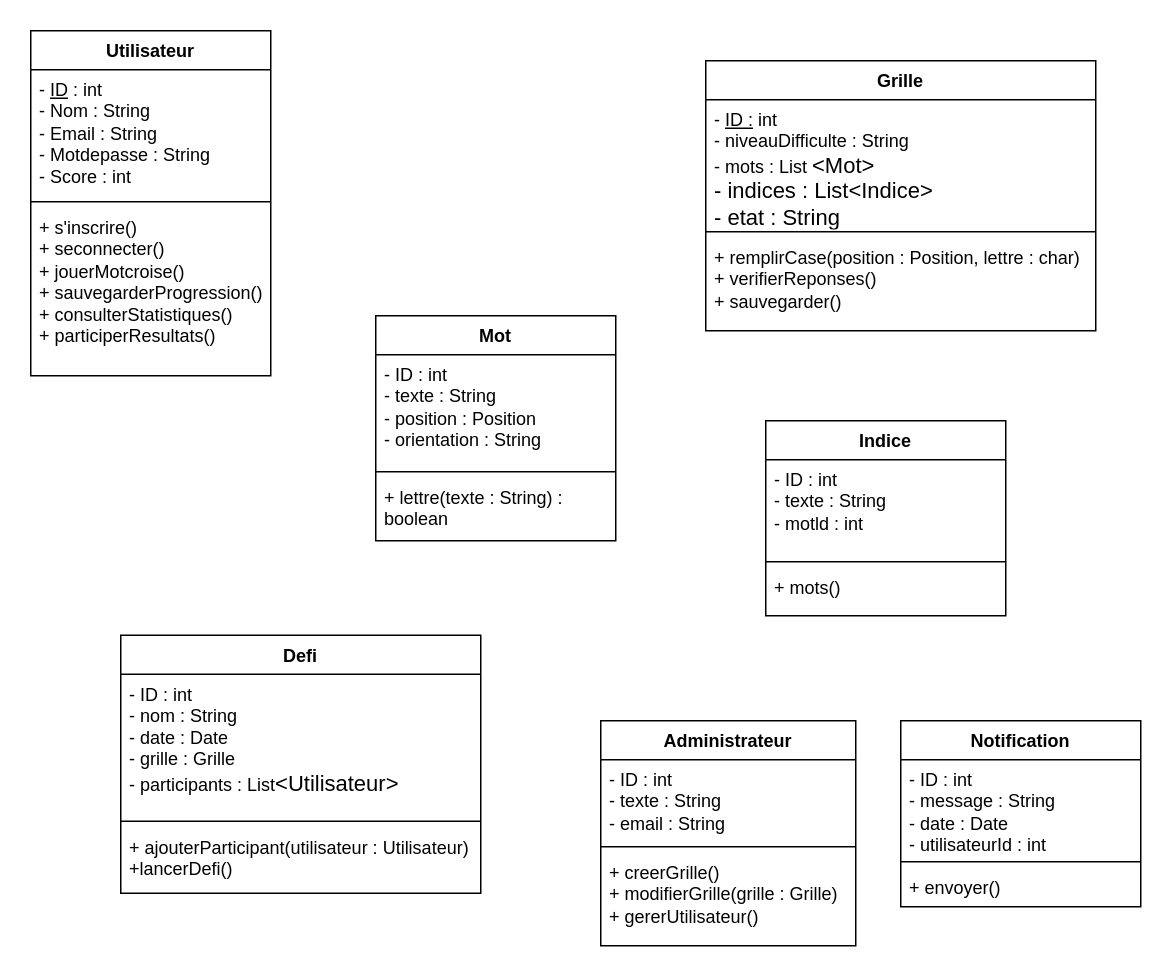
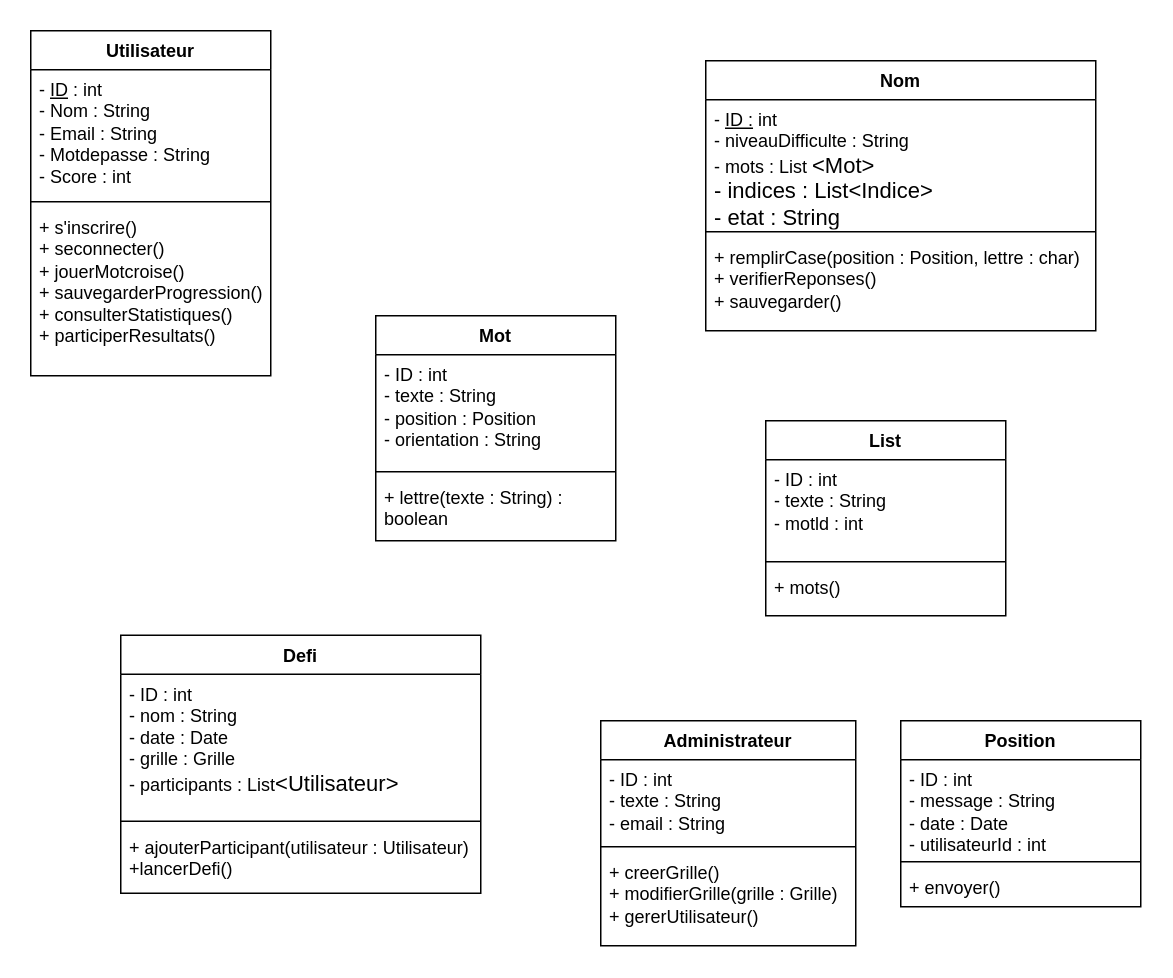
  <mxCell id="0" />
  <mxCell id="1" parent="0" />
  <mxCell id="2" value="Utilisateur" style="swimlane;fontStyle=1;align=center;verticalAlign=top;childLayout=stackLayout;horizontal=1;startSize=26;horizontalStack=0;resizeParent=1;resizeParentMax=0;resizeLast=0;collapsible=1;marginBottom=0;whiteSpace=wrap;html=1;" vertex="1" parent="1"><mxGeometry x="20" y="20" width="160" height="230" as="geometry" /></mxCell>
  <mxCell id="3" value="- &lt;u&gt;ID&lt;/u&gt; : int&lt;div&gt;- Nom : String&lt;/div&gt;&lt;div&gt;- Email : String&lt;/div&gt;&lt;div&gt;- Motdepasse : String&lt;/div&gt;&lt;div&gt;- Score : int&lt;/div&gt;&lt;div&gt;&lt;br&gt;&lt;div&gt;&lt;br&gt;&lt;/div&gt;&lt;/div&gt;" style="text;strokeColor=none;fillColor=none;align=left;verticalAlign=top;spacingLeft=4;spacingRight=4;overflow=hidden;rotatable=0;points=[[0,0.5],[1,0.5]];portConstraint=eastwest;whiteSpace=wrap;html=1;" vertex="1" parent="2"><mxGeometry y="26" width="160" height="84" as="geometry" /></mxCell>
  <mxCell id="4" value="" style="line;strokeWidth=1;fillColor=none;align=left;verticalAlign=middle;spacingTop=-1;spacingLeft=3;spacingRight=3;rotatable=0;labelPosition=right;points=[];portConstraint=eastwest;strokeColor=inherit;" vertex="1" parent="2"><mxGeometry y="110" width="160" height="8" as="geometry" /></mxCell>
  <mxCell id="5" value="+ s'inscrire()&lt;div&gt;+ seconnecter()&lt;/div&gt;&lt;div&gt;+ jouerMotcroise()&lt;/div&gt;&lt;div&gt;+ sauvegarderProgression()&lt;/div&gt;&lt;div&gt;+ consulterStatistiques()&lt;/div&gt;&lt;div&gt;+ participerResultats()&lt;/div&gt;&lt;div&gt;&lt;br&gt;&lt;/div&gt;" style="text;strokeColor=none;fillColor=none;align=left;verticalAlign=top;spacingLeft=4;spacingRight=4;overflow=hidden;rotatable=0;points=[[0,0.5],[1,0.5]];portConstraint=eastwest;whiteSpace=wrap;html=1;" vertex="1" parent="2"><mxGeometry y="118" width="160" height="112" as="geometry" /></mxCell>
  <mxCell id="6" value="Mot" style="swimlane;fontStyle=1;align=center;verticalAlign=top;childLayout=stackLayout;horizontal=1;startSize=26;horizontalStack=0;resizeParent=1;resizeParentMax=0;resizeLast=0;collapsible=1;marginBottom=0;whiteSpace=wrap;html=1;" vertex="1" parent="1"><mxGeometry x="250" y="210" width="160" height="150" as="geometry" /></mxCell>
  <mxCell id="7" value="- ID : int&lt;div&gt;- texte : String&lt;/div&gt;&lt;div&gt;- position : Position&lt;/div&gt;&lt;div&gt;- orientation : String&lt;/div&gt;" style="text;strokeColor=none;fillColor=none;align=left;verticalAlign=top;spacingLeft=4;spacingRight=4;overflow=hidden;rotatable=0;points=[[0,0.5],[1,0.5]];portConstraint=eastwest;whiteSpace=wrap;html=1;" vertex="1" parent="6"><mxGeometry y="26" width="160" height="74" as="geometry" /></mxCell>
  <mxCell id="8" value="" style="line;strokeWidth=1;fillColor=none;align=left;verticalAlign=middle;spacingTop=-1;spacingLeft=3;spacingRight=3;rotatable=0;labelPosition=right;points=[];portConstraint=eastwest;strokeColor=inherit;" vertex="1" parent="6"><mxGeometry y="100" width="160" height="8" as="geometry" /></mxCell>
  <mxCell id="9" value="+ lettre(texte : String) : boolean" style="text;strokeColor=none;fillColor=none;align=left;verticalAlign=top;spacingLeft=4;spacingRight=4;overflow=hidden;rotatable=0;points=[[0,0.5],[1,0.5]];portConstraint=eastwest;whiteSpace=wrap;html=1;" vertex="1" parent="6"><mxGeometry y="108" width="160" height="42" as="geometry" /></mxCell>
- <mxCell id="10" value="Grille" style="swimlane;fontStyle=1;align=center;verticalAlign=top;childLayout=stackLayout;horizontal=1;startSize=26;horizontalStack=0;resizeParent=1;resizeParentMax=0;resizeLast=0;collapsible=1;marginBottom=0;whiteSpace=wrap;html=1;" vertex="1" parent="1"><mxGeometry x="470" y="40" width="260" height="180" as="geometry" /></mxCell>
+ <mxCell id="10" value="Nom" style="swimlane;fontStyle=1;align=center;verticalAlign=top;childLayout=stackLayout;horizontal=1;startSize=26;horizontalStack=0;resizeParent=1;resizeParentMax=0;resizeLast=0;collapsible=1;marginBottom=0;whiteSpace=wrap;html=1;" vertex="1" parent="1"><mxGeometry x="470" y="40" width="260" height="180" as="geometry" /></mxCell>
  <mxCell id="11" value="- &lt;u&gt;ID :&lt;/u&gt;&amp;nbsp;int&lt;div&gt;- niveauDifficulte : String&lt;/div&gt;&lt;div&gt;- mots : List&amp;nbsp;&lt;span style=&quot;font-family: Calibri, sans-serif; font-size: 11pt; background-color: transparent; color: light-dark(rgb(0, 0, 0), rgb(255, 255, 255));&quot;&gt;&amp;lt;Mot&lt;/span&gt;&lt;span style=&quot;font-family: Calibri, sans-serif; font-size: 11pt; background-color: transparent; color: light-dark(rgb(0, 0, 0), rgb(255, 255, 255));&quot;&gt;&amp;gt;&lt;/span&gt;&lt;/div&gt;&lt;div&gt;&lt;span style=&quot;font-family: Calibri, sans-serif; font-size: 11pt; background-color: transparent; color: light-dark(rgb(0, 0, 0), rgb(255, 255, 255));&quot;&gt;- indices : List&lt;/span&gt;&lt;span style=&quot;font-family: Calibri, sans-serif; font-size: 11pt; background-color: transparent; color: light-dark(rgb(0, 0, 0), rgb(255, 255, 255));&quot;&gt;&amp;lt;Indice&lt;/span&gt;&lt;span style=&quot;font-family: Calibri, sans-serif; font-size: 11pt; background-color: transparent; color: light-dark(rgb(0, 0, 0), rgb(255, 255, 255));&quot;&gt;&amp;gt;&lt;/span&gt;&lt;span style=&quot;font-family: Calibri, sans-serif; font-size: 11pt; background-color: transparent; color: light-dark(rgb(0, 0, 0), rgb(255, 255, 255));&quot;&gt;&lt;br&gt;&lt;/span&gt;&lt;/div&gt;&lt;div&gt;&lt;span style=&quot;font-family: Calibri, sans-serif; font-size: 11pt; background-color: transparent; color: light-dark(rgb(0, 0, 0), rgb(255, 255, 255));&quot;&gt;- etat : String&lt;/span&gt;&lt;/div&gt;" style="text;strokeColor=none;fillColor=none;align=left;verticalAlign=top;spacingLeft=4;spacingRight=4;overflow=hidden;rotatable=0;points=[[0,0.5],[1,0.5]];portConstraint=eastwest;whiteSpace=wrap;html=1;" vertex="1" parent="10"><mxGeometry y="26" width="260" height="84" as="geometry" /></mxCell>
  <mxCell id="12" value="" style="line;strokeWidth=1;fillColor=none;align=left;verticalAlign=middle;spacingTop=-1;spacingLeft=3;spacingRight=3;rotatable=0;labelPosition=right;points=[];portConstraint=eastwest;strokeColor=inherit;" vertex="1" parent="10"><mxGeometry y="110" width="260" height="8" as="geometry" /></mxCell>
  <mxCell id="13" value="+ remplirCase(position : Position, lettre : char)&lt;div&gt;+ verifierReponses()&lt;/div&gt;&lt;div&gt;+ sauvegarder()&lt;/div&gt;" style="text;strokeColor=none;fillColor=none;align=left;verticalAlign=top;spacingLeft=4;spacingRight=4;overflow=hidden;rotatable=0;points=[[0,0.5],[1,0.5]];portConstraint=eastwest;whiteSpace=wrap;html=1;" vertex="1" parent="10"><mxGeometry y="118" width="260" height="62" as="geometry" /></mxCell>
- <mxCell id="14" value="Indice" style="swimlane;fontStyle=1;align=center;verticalAlign=top;childLayout=stackLayout;horizontal=1;startSize=26;horizontalStack=0;resizeParent=1;resizeParentMax=0;resizeLast=0;collapsible=1;marginBottom=0;whiteSpace=wrap;html=1;" vertex="1" parent="1"><mxGeometry x="510" y="280" width="160" height="130" as="geometry" /></mxCell>
+ <mxCell id="14" value="List" style="swimlane;fontStyle=1;align=center;verticalAlign=top;childLayout=stackLayout;horizontal=1;startSize=26;horizontalStack=0;resizeParent=1;resizeParentMax=0;resizeLast=0;collapsible=1;marginBottom=0;whiteSpace=wrap;html=1;" vertex="1" parent="1"><mxGeometry x="510" y="280" width="160" height="130" as="geometry" /></mxCell>
  <mxCell id="15" value="- ID : int&lt;div&gt;- texte : String&lt;/div&gt;&lt;div&gt;- motld : int&lt;/div&gt;" style="text;strokeColor=none;fillColor=none;align=left;verticalAlign=top;spacingLeft=4;spacingRight=4;overflow=hidden;rotatable=0;points=[[0,0.5],[1,0.5]];portConstraint=eastwest;whiteSpace=wrap;html=1;" vertex="1" parent="14"><mxGeometry y="26" width="160" height="64" as="geometry" /></mxCell>
  <mxCell id="16" value="" style="line;strokeWidth=1;fillColor=none;align=left;verticalAlign=middle;spacingTop=-1;spacingLeft=3;spacingRight=3;rotatable=0;labelPosition=right;points=[];portConstraint=eastwest;strokeColor=inherit;" vertex="1" parent="14"><mxGeometry y="90" width="160" height="8" as="geometry" /></mxCell>
  <mxCell id="17" value="+ mots()" style="text;strokeColor=none;fillColor=none;align=left;verticalAlign=top;spacingLeft=4;spacingRight=4;overflow=hidden;rotatable=0;points=[[0,0.5],[1,0.5]];portConstraint=eastwest;whiteSpace=wrap;html=1;" vertex="1" parent="14"><mxGeometry y="98" width="160" height="32" as="geometry" /></mxCell>
  <mxCell id="18" value="Defi" style="swimlane;fontStyle=1;align=center;verticalAlign=top;childLayout=stackLayout;horizontal=1;startSize=26;horizontalStack=0;resizeParent=1;resizeParentMax=0;resizeLast=0;collapsible=1;marginBottom=0;whiteSpace=wrap;html=1;" vertex="1" parent="1"><mxGeometry x="80" y="423" width="240" height="172" as="geometry" /></mxCell>
  <mxCell id="19" value="- ID : int&lt;div&gt;- nom : String&lt;/div&gt;&lt;div&gt;- date : Date&lt;/div&gt;&lt;div&gt;- grille : Grille&lt;/div&gt;&lt;div&gt;- participants : List&lt;span style=&quot;font-family: Calibri, sans-serif; font-size: 11pt; background-color: transparent; color: light-dark(rgb(0, 0, 0), rgb(255, 255, 255));&quot;&gt;&amp;lt;Utilisateur&lt;/span&gt;&lt;span style=&quot;font-family: Calibri, sans-serif; font-size: 11pt; background-color: transparent; color: light-dark(rgb(0, 0, 0), rgb(255, 255, 255));&quot;&gt;&amp;gt;&lt;/span&gt;&lt;span style=&quot;background-color: transparent; color: light-dark(rgb(0, 0, 0), rgb(255, 255, 255));&quot;&gt;&amp;nbsp;&lt;/span&gt;&lt;/div&gt;" style="text;strokeColor=none;fillColor=none;align=left;verticalAlign=top;spacingLeft=4;spacingRight=4;overflow=hidden;rotatable=0;points=[[0,0.5],[1,0.5]];portConstraint=eastwest;whiteSpace=wrap;html=1;" vertex="1" parent="18"><mxGeometry y="26" width="240" height="94" as="geometry" /></mxCell>
  <mxCell id="20" value="" style="line;strokeWidth=1;fillColor=none;align=left;verticalAlign=middle;spacingTop=-1;spacingLeft=3;spacingRight=3;rotatable=0;labelPosition=right;points=[];portConstraint=eastwest;strokeColor=inherit;" vertex="1" parent="18"><mxGeometry y="120" width="240" height="8" as="geometry" /></mxCell>
  <mxCell id="21" value="+ ajouterParticipant(utilisateur : Utilisateur)&lt;div&gt;+lancerDefi()&lt;/div&gt;" style="text;strokeColor=none;fillColor=none;align=left;verticalAlign=top;spacingLeft=4;spacingRight=4;overflow=hidden;rotatable=0;points=[[0,0.5],[1,0.5]];portConstraint=eastwest;whiteSpace=wrap;html=1;" vertex="1" parent="18"><mxGeometry y="128" width="240" height="44" as="geometry" /></mxCell>
  <mxCell id="22" value="Administrateur" style="swimlane;fontStyle=1;align=center;verticalAlign=top;childLayout=stackLayout;horizontal=1;startSize=26;horizontalStack=0;resizeParent=1;resizeParentMax=0;resizeLast=0;collapsible=1;marginBottom=0;whiteSpace=wrap;html=1;" vertex="1" parent="1"><mxGeometry x="400" y="480" width="170" height="150" as="geometry" /></mxCell>
  <mxCell id="23" value="- ID : int&lt;div&gt;- texte : String&lt;/div&gt;&lt;div&gt;- email : String&lt;/div&gt;" style="text;strokeColor=none;fillColor=none;align=left;verticalAlign=top;spacingLeft=4;spacingRight=4;overflow=hidden;rotatable=0;points=[[0,0.5],[1,0.5]];portConstraint=eastwest;whiteSpace=wrap;html=1;" vertex="1" parent="22"><mxGeometry y="26" width="170" height="54" as="geometry" /></mxCell>
  <mxCell id="24" value="" style="line;strokeWidth=1;fillColor=none;align=left;verticalAlign=middle;spacingTop=-1;spacingLeft=3;spacingRight=3;rotatable=0;labelPosition=right;points=[];portConstraint=eastwest;strokeColor=inherit;" vertex="1" parent="22"><mxGeometry y="80" width="170" height="8" as="geometry" /></mxCell>
  <mxCell id="25" value="+ creerGrille()&lt;div&gt;+ modifierGrille(grille : Grille)&lt;/div&gt;&lt;div&gt;+ gererUtilisateur()&lt;/div&gt;" style="text;strokeColor=none;fillColor=none;align=left;verticalAlign=top;spacingLeft=4;spacingRight=4;overflow=hidden;rotatable=0;points=[[0,0.5],[1,0.5]];portConstraint=eastwest;whiteSpace=wrap;html=1;" vertex="1" parent="22"><mxGeometry y="88" width="170" height="62" as="geometry" /></mxCell>
- <mxCell id="26" value="Notification" style="swimlane;fontStyle=1;align=center;verticalAlign=top;childLayout=stackLayout;horizontal=1;startSize=26;horizontalStack=0;resizeParent=1;resizeParentMax=0;resizeLast=0;collapsible=1;marginBottom=0;whiteSpace=wrap;html=1;" vertex="1" parent="1"><mxGeometry x="600" y="480" width="160" height="124" as="geometry" /></mxCell>
+ <mxCell id="26" value="Position" style="swimlane;fontStyle=1;align=center;verticalAlign=top;childLayout=stackLayout;horizontal=1;startSize=26;horizontalStack=0;resizeParent=1;resizeParentMax=0;resizeLast=0;collapsible=1;marginBottom=0;whiteSpace=wrap;html=1;" vertex="1" parent="1"><mxGeometry x="600" y="480" width="160" height="124" as="geometry" /></mxCell>
  <mxCell id="27" value="- ID : int&lt;div&gt;- message : String&lt;/div&gt;&lt;div&gt;- date : Date&lt;/div&gt;&lt;div&gt;- utilisateurId : int&lt;/div&gt;" style="text;strokeColor=none;fillColor=none;align=left;verticalAlign=top;spacingLeft=4;spacingRight=4;overflow=hidden;rotatable=0;points=[[0,0.5],[1,0.5]];portConstraint=eastwest;whiteSpace=wrap;html=1;" vertex="1" parent="26"><mxGeometry y="26" width="160" height="64" as="geometry" /></mxCell>
  <mxCell id="28" value="" style="line;strokeWidth=1;fillColor=none;align=left;verticalAlign=middle;spacingTop=-1;spacingLeft=3;spacingRight=3;rotatable=0;labelPosition=right;points=[];portConstraint=eastwest;strokeColor=inherit;" vertex="1" parent="26"><mxGeometry y="90" width="160" height="8" as="geometry" /></mxCell>
  <mxCell id="29" value="+ envoyer()" style="text;strokeColor=none;fillColor=none;align=left;verticalAlign=top;spacingLeft=4;spacingRight=4;overflow=hidden;rotatable=0;points=[[0,0.5],[1,0.5]];portConstraint=eastwest;whiteSpace=wrap;html=1;" vertex="1" parent="26"><mxGeometry y="98" width="160" height="26" as="geometry" /></mxCell>
